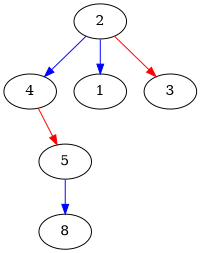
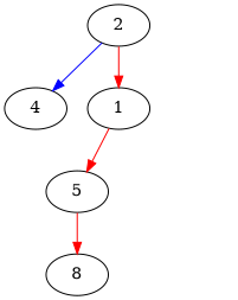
  digraph {
    edge [color=red]
    n1 [label=4]
    n2 [label=5]
    n3 [label=2]
    n4 [label=1]
-   n5 [label=3]
    n6 [label=8]
-   n1 -> n2
-   n2 -> n6 [color=blue]
+   n4 -> n2
+   n2 -> n6
    n3 -> n1 [color=blue]
-   n3 -> n4 [color=blue]
-   n3 -> n5
+   n3 -> n4
  }
